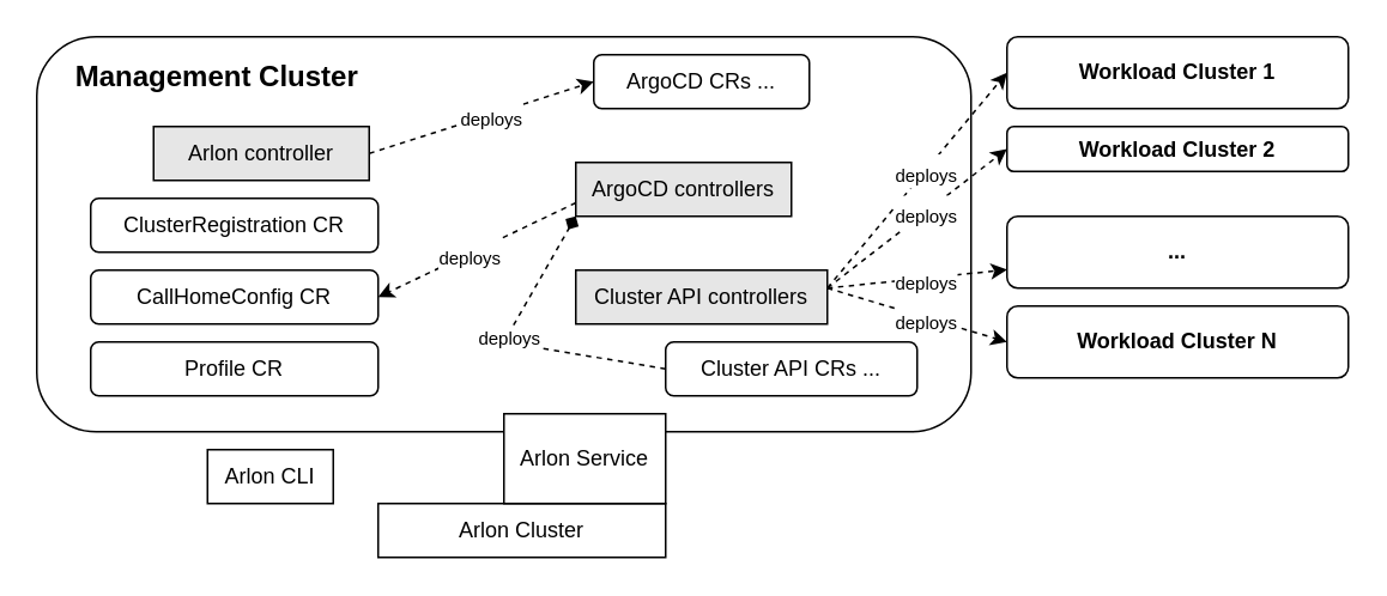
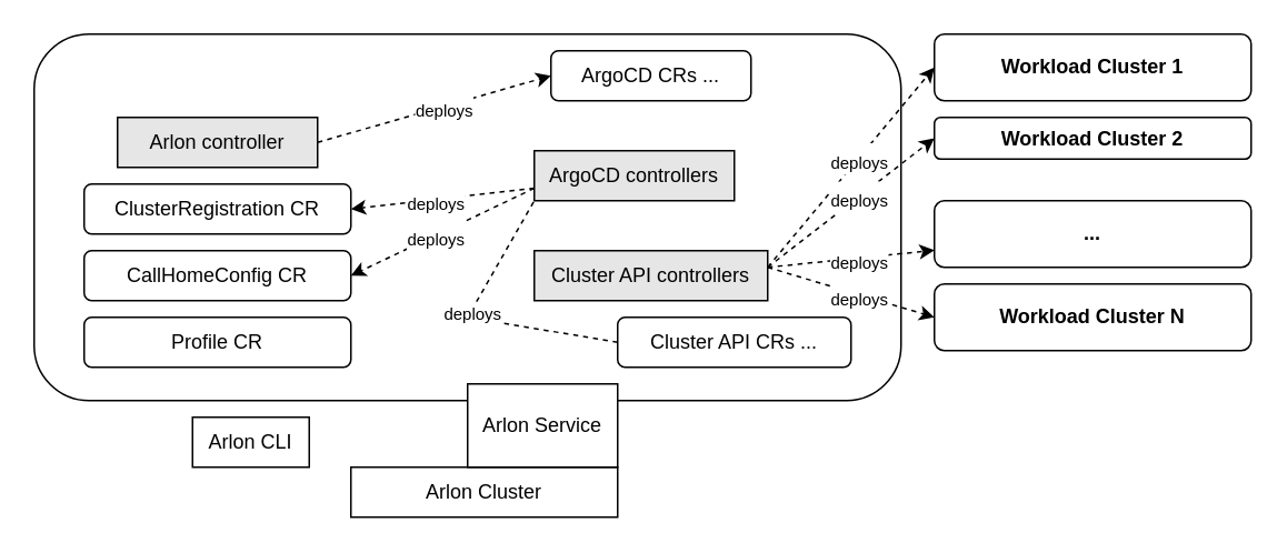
  <mxCell id="0" />
  <mxCell id="1" parent="0" />
  <mxCell id="2" value="" style="shape=ext;rounded=1;whiteSpace=wrap;html=1;fontSize=16;" vertex="1" parent="1"><mxGeometry x="20" y="20" width="520" height="220" as="geometry" /></mxCell>
- <mxCell id="3" value="Arlon controller" style="rounded=0;whiteSpace=wrap;html=1;gradientColor=none;fillColor=#E6E6E6;" vertex="1" parent="1"><mxGeometry x="85" y="70" width="120" height="30" as="geometry" /></mxCell>
+ <mxCell id="3" value="Arlon controller" style="rounded=0;whiteSpace=wrap;html=1;gradientColor=none;fillColor=#E6E6E6;" vertex="1" parent="1"><mxGeometry x="70" y="70" width="120" height="30" as="geometry" /></mxCell>
  <mxCell id="4" value="&lt;div&gt;ClusterRegistration CR&lt;/div&gt;" style="rounded=1;whiteSpace=wrap;html=1;" vertex="1" parent="1"><mxGeometry x="50" y="110" width="160" height="30" as="geometry" /></mxCell>
  <mxCell id="5" value="CallHomeConfig CR" style="rounded=1;whiteSpace=wrap;html=1;" vertex="1" parent="1"><mxGeometry x="50" y="150" width="160" height="30" as="geometry" /></mxCell>
  <mxCell id="6" value="Profile CR" style="rounded=1;whiteSpace=wrap;html=1;" vertex="1" parent="1"><mxGeometry x="50" y="190" width="160" height="30" as="geometry" /></mxCell>
  <mxCell id="7" value="ArgoCD controllers" style="rounded=0;whiteSpace=wrap;html=1;fillColor=#E6E6E6;" vertex="1" parent="1"><mxGeometry x="320" y="90" width="120" height="30" as="geometry" /></mxCell>
  <mxCell id="8" value="ArgoCD CRs ..." style="rounded=1;whiteSpace=wrap;html=1;" vertex="1" parent="1"><mxGeometry x="330" y="30" width="120" height="30" as="geometry" /></mxCell>
  <mxCell id="9" value="Cluster API controllers" style="rounded=0;whiteSpace=wrap;html=1;fillColor=#E6E6E6;" vertex="1" parent="1"><mxGeometry x="320" y="150" width="140" height="30" as="geometry" /></mxCell>
  <mxCell id="10" value="Cluster API CRs ..." style="rounded=1;whiteSpace=wrap;html=1;" vertex="1" parent="1"><mxGeometry x="370" y="190" width="140" height="30" as="geometry" /></mxCell>
- <mxCell id="11" value="&lt;font style=&quot;font-size: 16px&quot;&gt;Management Cluster&lt;br&gt;&lt;/font&gt;" style="text;strokeColor=none;fillColor=none;html=1;fontSize=24;fontStyle=1;verticalAlign=middle;align=center;" vertex="1" parent="1"><mxGeometry x="30" y="20" width="180" height="40" as="geometry" /></mxCell>
  <mxCell id="12" value="&lt;b&gt;Workload Cluster 1&lt;br&gt;&lt;/b&gt;" style="rounded=1;whiteSpace=wrap;html=1;" vertex="1" parent="1"><mxGeometry x="560" y="20" width="190" height="40" as="geometry" /></mxCell>
  <mxCell id="13" value="&lt;b&gt;Workload Cluster 2&lt;br&gt;&lt;/b&gt;" style="rounded=1;whiteSpace=wrap;html=1;" vertex="1" parent="1"><mxGeometry x="560" y="70" width="190" height="25" as="geometry" /></mxCell>
  <mxCell id="14" value="&lt;b&gt;...&lt;/b&gt;" style="rounded=1;whiteSpace=wrap;html=1;" vertex="1" parent="1"><mxGeometry x="560" y="120" width="190" height="40" as="geometry" /></mxCell>
  <mxCell id="15" value="&lt;b&gt;Workload Cluster N&lt;br&gt;&lt;/b&gt;" style="rounded=1;whiteSpace=wrap;html=1;" vertex="1" parent="1"><mxGeometry x="560" y="170" width="190" height="40" as="geometry" /></mxCell>
  <mxCell id="16" value="Arlon Cluster" style="rounded=0;whiteSpace=wrap;html=1;" vertex="1" parent="1"><mxGeometry x="210" y="280" width="160" height="30" as="geometry" /></mxCell>
  <mxCell id="17" value="Arlon CLI" style="rounded=0;whiteSpace=wrap;html=1;" vertex="1" parent="1"><mxGeometry x="115" y="250" width="70" height="30" as="geometry" /></mxCell>
  <mxCell id="18" value="Arlon Service" style="rounded=0;whiteSpace=wrap;html=1;" vertex="1" parent="1"><mxGeometry x="280" y="230" width="90" height="50" as="geometry" /></mxCell>
  <mxCell id="19" value="" style="endArrow=classic;html=1;rounded=0;fontSize=16;exitX=1;exitY=0.5;exitDx=0;exitDy=0;entryX=0;entryY=0.5;entryDx=0;entryDy=0;dashed=1;" edge="1" parent="1" source="3" target="8"><mxGeometry width="50" height="50" relative="1" as="geometry"><mxPoint x="380" y="150" as="sourcePoint" /><mxPoint x="430" y="100" as="targetPoint" /></mxGeometry></mxCell>
  <mxCell id="20" value="&lt;font style=&quot;font-size: 10px&quot;&gt;deploys&lt;/font&gt;" style="edgeLabel;html=1;align=center;verticalAlign=middle;resizable=0;points=[];fontSize=16;" vertex="1" connectable="0" parent="19"><mxGeometry x="0.085" relative="1" as="geometry"><mxPoint as="offset" /></mxGeometry></mxCell>
  <mxCell id="21" value="" style="endArrow=classic;html=1;rounded=0;fontSize=16;exitX=1;exitY=0.5;exitDx=0;exitDy=0;entryX=0;entryY=0.5;entryDx=0;entryDy=0;dashed=1;" edge="1" parent="1" target="12"><mxGeometry width="50" height="50" relative="1" as="geometry"><mxPoint x="460" y="160" as="sourcePoint" /><mxPoint x="590" y="200" as="targetPoint" /></mxGeometry></mxCell>
  <mxCell id="22" value="&lt;font style=&quot;font-size: 10px&quot;&gt;deploys&lt;/font&gt;" style="edgeLabel;html=1;align=center;verticalAlign=middle;resizable=0;points=[];fontSize=16;" vertex="1" connectable="0" parent="21"><mxGeometry x="0.085" relative="1" as="geometry"><mxPoint as="offset" /></mxGeometry></mxCell>
  <mxCell id="23" value="" style="endArrow=classic;html=1;rounded=0;fontSize=16;exitX=1;exitY=0.5;exitDx=0;exitDy=0;entryX=0;entryY=0.5;entryDx=0;entryDy=0;dashed=1;" edge="1" parent="1" target="13"><mxGeometry width="50" height="50" relative="1" as="geometry"><mxPoint x="460" y="160" as="sourcePoint" /><mxPoint x="590" y="200" as="targetPoint" /></mxGeometry></mxCell>
  <mxCell id="24" value="&lt;font style=&quot;font-size: 10px&quot;&gt;deploys&lt;/font&gt;" style="edgeLabel;html=1;align=center;verticalAlign=middle;resizable=0;points=[];fontSize=16;" vertex="1" connectable="0" parent="23"><mxGeometry x="0.085" relative="1" as="geometry"><mxPoint as="offset" /></mxGeometry></mxCell>
  <mxCell id="25" value="" style="endArrow=classic;html=1;rounded=0;fontSize=16;exitX=1;exitY=0.5;exitDx=0;exitDy=0;dashed=1;" edge="1" parent="1" target="14"><mxGeometry width="50" height="50" relative="1" as="geometry"><mxPoint x="460" y="160" as="sourcePoint" /><mxPoint x="590" y="200" as="targetPoint" /></mxGeometry></mxCell>
  <mxCell id="26" value="&lt;font style=&quot;font-size: 10px&quot;&gt;deploys&lt;/font&gt;" style="edgeLabel;html=1;align=center;verticalAlign=middle;resizable=0;points=[];fontSize=16;" vertex="1" connectable="0" parent="25"><mxGeometry x="0.085" relative="1" as="geometry"><mxPoint as="offset" /></mxGeometry></mxCell>
  <mxCell id="27" value="" style="endArrow=classic;html=1;rounded=0;fontSize=16;exitX=1;exitY=0.5;exitDx=0;exitDy=0;dashed=1;" edge="1" parent="1"><mxGeometry width="50" height="50" relative="1" as="geometry"><mxPoint x="460" y="160" as="sourcePoint" /><mxPoint x="560" y="190" as="targetPoint" /></mxGeometry></mxCell>
  <mxCell id="28" value="&lt;font style=&quot;font-size: 10px&quot;&gt;deploys&lt;/font&gt;" style="edgeLabel;html=1;align=center;verticalAlign=middle;resizable=0;points=[];fontSize=16;" vertex="1" connectable="0" parent="27"><mxGeometry x="0.085" relative="1" as="geometry"><mxPoint as="offset" /></mxGeometry></mxCell>
+ <mxCell id="29" value="" style="endArrow=classic;html=1;rounded=0;fontSize=16;exitX=0;exitY=0.75;exitDx=0;exitDy=0;entryX=1;entryY=0.5;entryDx=0;entryDy=0;dashed=1;" edge="1" parent="1" source="7" target="4"><mxGeometry width="50" height="50" relative="1" as="geometry"><mxPoint x="200" y="95" as="sourcePoint" /><mxPoint x="330" y="135" as="targetPoint" /></mxGeometry></mxCell>
+ <mxCell id="30" value="&lt;font style=&quot;font-size: 10px&quot;&gt;deploys&lt;/font&gt;" style="edgeLabel;html=1;align=center;verticalAlign=middle;resizable=0;points=[];fontSize=16;" vertex="1" connectable="0" parent="29"><mxGeometry x="0.085" relative="1" as="geometry"><mxPoint as="offset" /></mxGeometry></mxCell>
  <mxCell id="31" value="" style="endArrow=classic;html=1;rounded=0;fontSize=16;exitX=0;exitY=0.75;exitDx=0;exitDy=0;entryX=1;entryY=0.5;entryDx=0;entryDy=0;dashed=1;" edge="1" parent="1" source="7" target="5"><mxGeometry width="50" height="50" relative="1" as="geometry"><mxPoint x="210" y="105" as="sourcePoint" /><mxPoint x="340" y="145" as="targetPoint" /></mxGeometry></mxCell>
  <mxCell id="32" value="&lt;font style=&quot;font-size: 10px&quot;&gt;deploys&lt;/font&gt;" style="edgeLabel;html=1;align=center;verticalAlign=middle;resizable=0;points=[];fontSize=16;" vertex="1" connectable="0" parent="31"><mxGeometry x="0.085" relative="1" as="geometry"><mxPoint as="offset" /></mxGeometry></mxCell>
- <mxCell id="33" value="" style="endArrow=diamond;html=1;rounded=0;dashed=1;fontSize=10;entryX=0;entryY=1;entryDx=0;entryDy=0;exitX=0;exitY=0.5;exitDx=0;exitDy=0;" edge="1" parent="1" source="10" target="7"><mxGeometry width="50" height="50" relative="1" as="geometry"><mxPoint x="380" y="150" as="sourcePoint" /><mxPoint x="430" y="100" as="targetPoint" /><Array as="points"><mxPoint x="280" y="190" /></Array></mxGeometry></mxCell>
+ <mxCell id="33" value="" style="endArrow=none;html=1;rounded=0;dashed=1;fontSize=10;entryX=0;entryY=1;entryDx=0;entryDy=0;exitX=0;exitY=0.5;exitDx=0;exitDy=0;" edge="1" parent="1" source="10" target="7"><mxGeometry width="50" height="50" relative="1" as="geometry"><mxPoint x="380" y="150" as="sourcePoint" /><mxPoint x="430" y="100" as="targetPoint" /><Array as="points"><mxPoint x="280" y="190" /></Array></mxGeometry></mxCell>
  <mxCell id="34" value="deploys" style="edgeLabel;html=1;align=center;verticalAlign=middle;resizable=0;points=[];fontSize=10;" vertex="1" connectable="0" parent="33"><mxGeometry x="0.105" y="-1" relative="1" as="geometry"><mxPoint as="offset" /></mxGeometry></mxCell>
